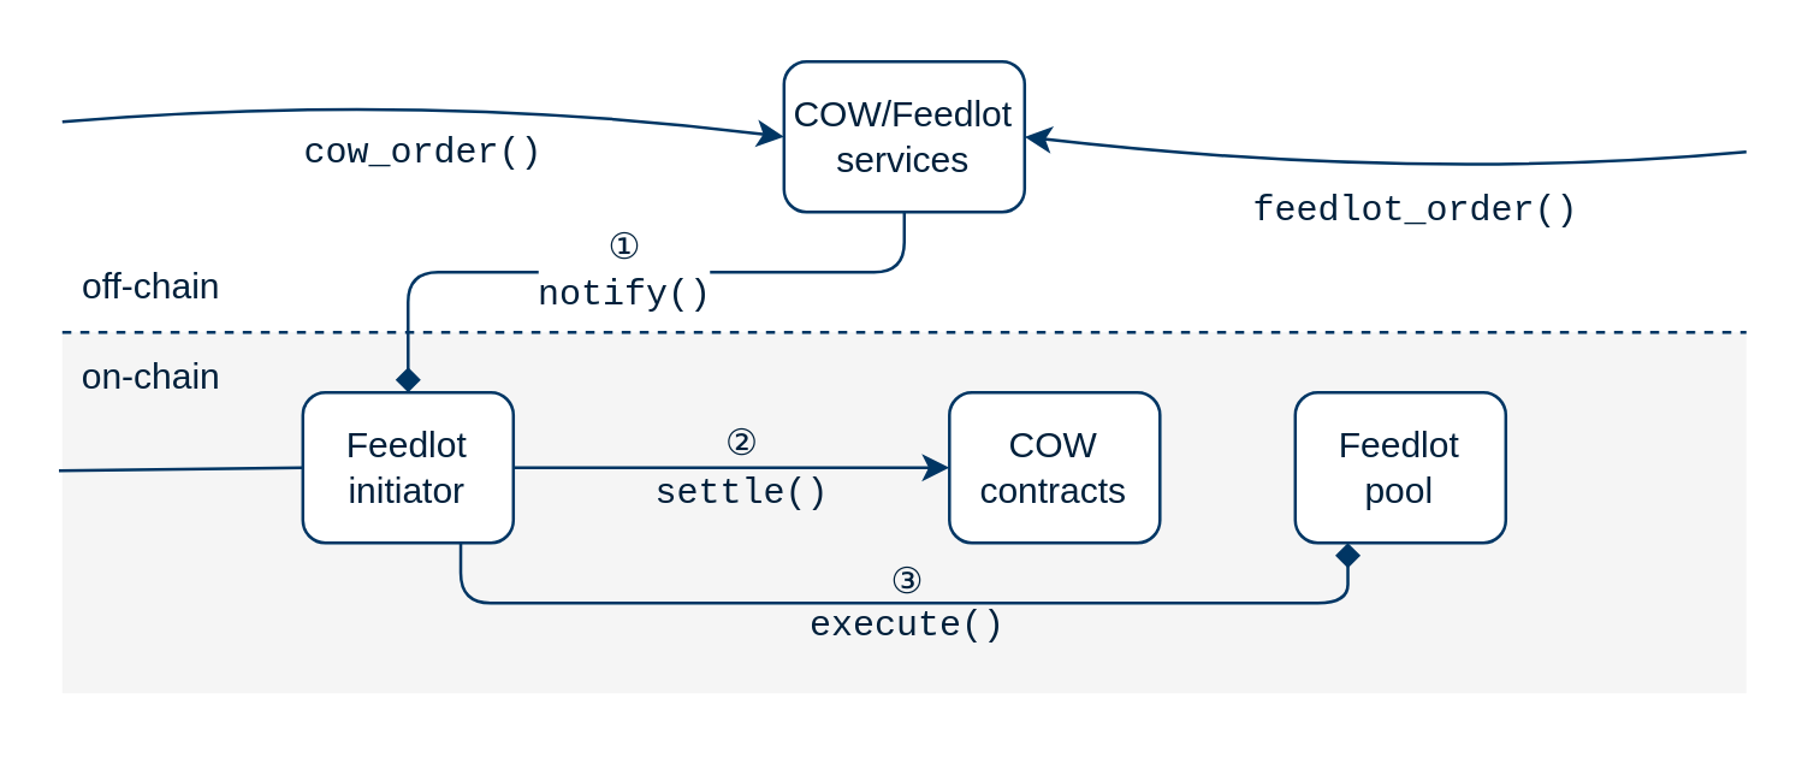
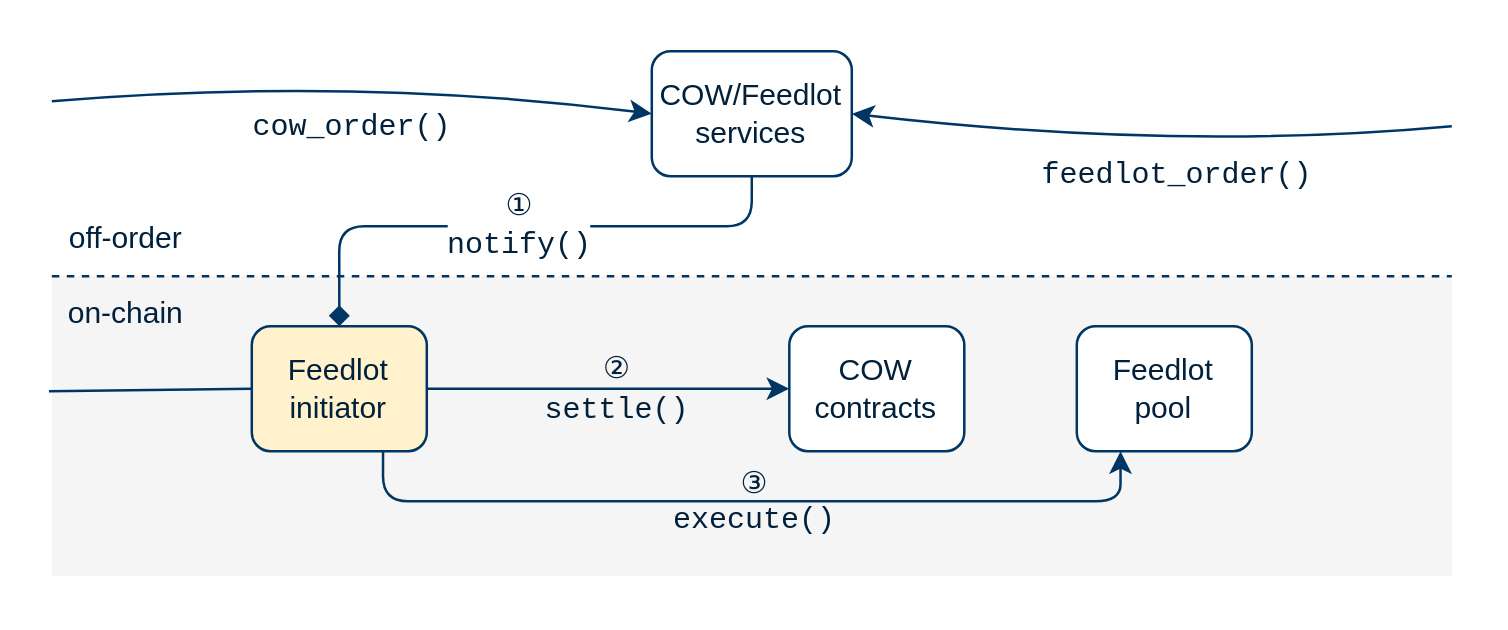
  <mxCell id="0" />
  <mxCell id="1" parent="0" />
  <mxCell id="2" value="" style="rounded=0;whiteSpace=wrap;html=1;fillColor=#f5f5f5;strokeColor=none;shadow=0;fontColor=#00203B;" parent="1" vertex="1"><mxGeometry x="20.12" y="110" width="560" height="120" as="geometry" /></mxCell>
  <mxCell id="3" value="on-chain" style="text;html=1;strokeColor=none;fillColor=none;align=center;verticalAlign=middle;whiteSpace=wrap;rounded=0;fontColor=#00203B;" parent="1" vertex="1"><mxGeometry x="20.12" y="110" width="60" height="30" as="geometry" /></mxCell>
- <mxCell id="4" value="off-chain" style="text;html=1;strokeColor=none;fillColor=none;align=center;verticalAlign=middle;whiteSpace=wrap;rounded=0;fontColor=#00203B;" parent="1" vertex="1"><mxGeometry x="20.12" y="80" width="60" height="30" as="geometry" /></mxCell>
+ <mxCell id="4" value="off-order" style="text;html=1;strokeColor=none;fillColor=none;align=center;verticalAlign=middle;whiteSpace=wrap;rounded=0;fontColor=#00203B;" parent="1" vertex="1"><mxGeometry x="20.12" y="80" width="60" height="30" as="geometry" /></mxCell>
  <mxCell id="5" value="COW contracts" style="rounded=1;whiteSpace=wrap;html=1;fontColor=#00203B;strokeColor=#003664;" parent="1" vertex="1"><mxGeometry x="315.12" y="130" width="70" height="50" as="geometry" /></mxCell>
  <mxCell id="6" value="" style="endArrow=none;dashed=1;html=1;rounded=0;fontFamily=Courier New;exitX=0;exitY=0;exitDx=0;exitDy=0;entryX=1;entryY=0;entryDx=0;entryDy=0;fontColor=#00203B;strokeColor=#003664;" parent="1" source="2" target="2" edge="1"><mxGeometry width="50" height="50" relative="1" as="geometry"><mxPoint x="250.12" y="110" as="sourcePoint" /><mxPoint x="300.12" y="60" as="targetPoint" /></mxGeometry></mxCell>
  <mxCell id="7" value="Feedlot &lt;br&gt;pool" style="rounded=1;whiteSpace=wrap;html=1;fontColor=#00203B;strokeColor=#003664;" parent="1" vertex="1"><mxGeometry x="430.12" y="130" width="70" height="50" as="geometry" /></mxCell>
- <mxCell id="8" value="③&lt;br style=&quot;font-size: 12px;&quot;&gt;&lt;font style=&quot;font-size: 12px;&quot; face=&quot;Courier New&quot;&gt;execute(&lt;/font&gt;&lt;font style=&quot;font-size: 12px;&quot; face=&quot;Courier New&quot;&gt;)&lt;/font&gt;" style="edgeStyle=orthogonalEdgeStyle;orthogonalLoop=1;jettySize=auto;html=1;exitX=0.75;exitY=1;exitDx=0;exitDy=0;entryX=0.25;entryY=1;entryDx=0;entryDy=0;labelBackgroundColor=none;fontFamily=Helvetica;rounded=1;fontColor=#00203B;strokeColor=#003664;fontSize=12;endArrow=diamond;" parent="1" source="12" target="7" edge="1"><mxGeometry relative="1" as="geometry"><mxPoint x="112.62" y="200" as="sourcePoint" /></mxGeometry></mxCell>
+ <mxCell id="8" value="③&lt;br style=&quot;font-size: 12px;&quot;&gt;&lt;font style=&quot;font-size: 12px;&quot; face=&quot;Courier New&quot;&gt;execute(&lt;/font&gt;&lt;font style=&quot;font-size: 12px;&quot; face=&quot;Courier New&quot;&gt;)&lt;/font&gt;" style="edgeStyle=orthogonalEdgeStyle;orthogonalLoop=1;jettySize=auto;html=1;exitX=0.75;exitY=1;exitDx=0;exitDy=0;entryX=0.25;entryY=1;entryDx=0;entryDy=0;labelBackgroundColor=none;fontFamily=Helvetica;rounded=1;fontColor=#00203B;strokeColor=#003664;fontSize=12;" parent="1" source="12" target="7" edge="1"><mxGeometry relative="1" as="geometry"><mxPoint x="112.62" y="200" as="sourcePoint" /></mxGeometry></mxCell>
  <mxCell id="9" value="②&lt;font face=&quot;Courier New&quot;&gt;&lt;br&gt;settle()&lt;/font&gt;" style="endArrow=classic;html=1;labelBackgroundColor=none;fontFamily=Helvetica;fontSize=12;curved=1;entryX=0;entryY=0.5;entryDx=0;entryDy=0;exitX=1;exitY=0.5;exitDx=0;exitDy=0;fontColor=#00203B;strokeColor=#003664;startArrow=none;" parent="1" source="12" target="5" edge="1"><mxGeometry x="0.053" width="50" height="50" relative="1" as="geometry"><mxPoint x="80.12" y="190" as="sourcePoint" /><mxPoint x="130.12" y="140" as="targetPoint" /><mxPoint as="offset" /></mxGeometry></mxCell>
  <mxCell id="10" value="feedlot_order()" style="endArrow=classic;html=1;labelBackgroundColor=none;strokeColor=#003664;fontFamily=Courier New;fontSize=12;fontColor=#00203B;entryX=1;entryY=0.5;entryDx=0;entryDy=0;curved=1;" parent="1" target="14" edge="1"><mxGeometry x="-0.085" y="10" width="50" height="50" relative="1" as="geometry"><mxPoint x="580.12" y="50" as="sourcePoint" /><mxPoint x="320.12" y="50" as="targetPoint" /><Array as="points"><mxPoint x="470.12" y="60" /></Array><mxPoint x="1" as="offset" /></mxGeometry></mxCell>
  <mxCell id="11" value="" style="endArrow=none;html=1;labelBackgroundColor=none;fontFamily=Helvetica;fontSize=12;curved=1;entryX=0;entryY=0.5;entryDx=0;entryDy=0;exitX=-0.002;exitY=0.383;exitDx=0;exitDy=0;exitPerimeter=0;fontColor=#00203B;strokeColor=#003664;" edge="1" parent="1" source="2" target="12"><mxGeometry x="0.007" y="-15" width="50" height="50" relative="1" as="geometry"><mxPoint x="19" y="155.96" as="sourcePoint" /><mxPoint x="300.12" y="155" as="targetPoint" /><mxPoint as="offset" /></mxGeometry></mxCell>
- <mxCell id="12" value="Feedlot initiator" style="rounded=1;whiteSpace=wrap;html=1;fontColor=#00203B;strokeColor=#003664;" vertex="1" parent="1"><mxGeometry x="100.12" y="130" width="70" height="50" as="geometry" /></mxCell>
+ <mxCell id="12" value="Feedlot initiator" style="rounded=1;whiteSpace=wrap;html=1;fontColor=#00203B;strokeColor=#003664;fillColor=#fff2cc;" vertex="1" parent="1"><mxGeometry x="100.12" y="130" width="70" height="50" as="geometry" /></mxCell>
  <mxCell id="13" value="①&lt;br&gt;notify()" style="edgeStyle=orthogonalEdgeStyle;orthogonalLoop=1;jettySize=auto;html=1;exitX=0.5;exitY=1;exitDx=0;exitDy=0;entryX=0.5;entryY=0;entryDx=0;entryDy=0;fontFamily=Courier New;fontSize=12;fontColor=#00203B;rounded=1;strokeColor=#003664;endArrow=diamond;" edge="1" parent="1" source="14" target="12"><mxGeometry relative="1" as="geometry"><Array as="points"><mxPoint x="300.12" y="90" /><mxPoint x="135.12" y="90" /></Array></mxGeometry></mxCell>
  <mxCell id="14" value="COW/Feedlot services" style="rounded=1;whiteSpace=wrap;html=1;fontColor=#00203B;strokeColor=#003664;" vertex="1" parent="1"><mxGeometry x="260.12" y="20" width="80" height="50" as="geometry" /></mxCell>
  <mxCell id="15" value="&lt;font style=&quot;font-size: 12px;&quot; face=&quot;Courier New&quot;&gt;cow_order()&lt;/font&gt;" style="endArrow=classic;html=1;entryX=0;entryY=0.5;entryDx=0;entryDy=0;curved=1;fontColor=#00203B;fontSize=12;strokeColor=#003664;" edge="1" parent="1" target="14"><mxGeometry x="0.018" y="-20" width="50" height="50" relative="1" as="geometry"><mxPoint x="20.12" y="40" as="sourcePoint" /><mxPoint x="230.12" y="30" as="targetPoint" /><Array as="points"><mxPoint x="140.12" y="30" /></Array><mxPoint as="offset" /></mxGeometry></mxCell>
